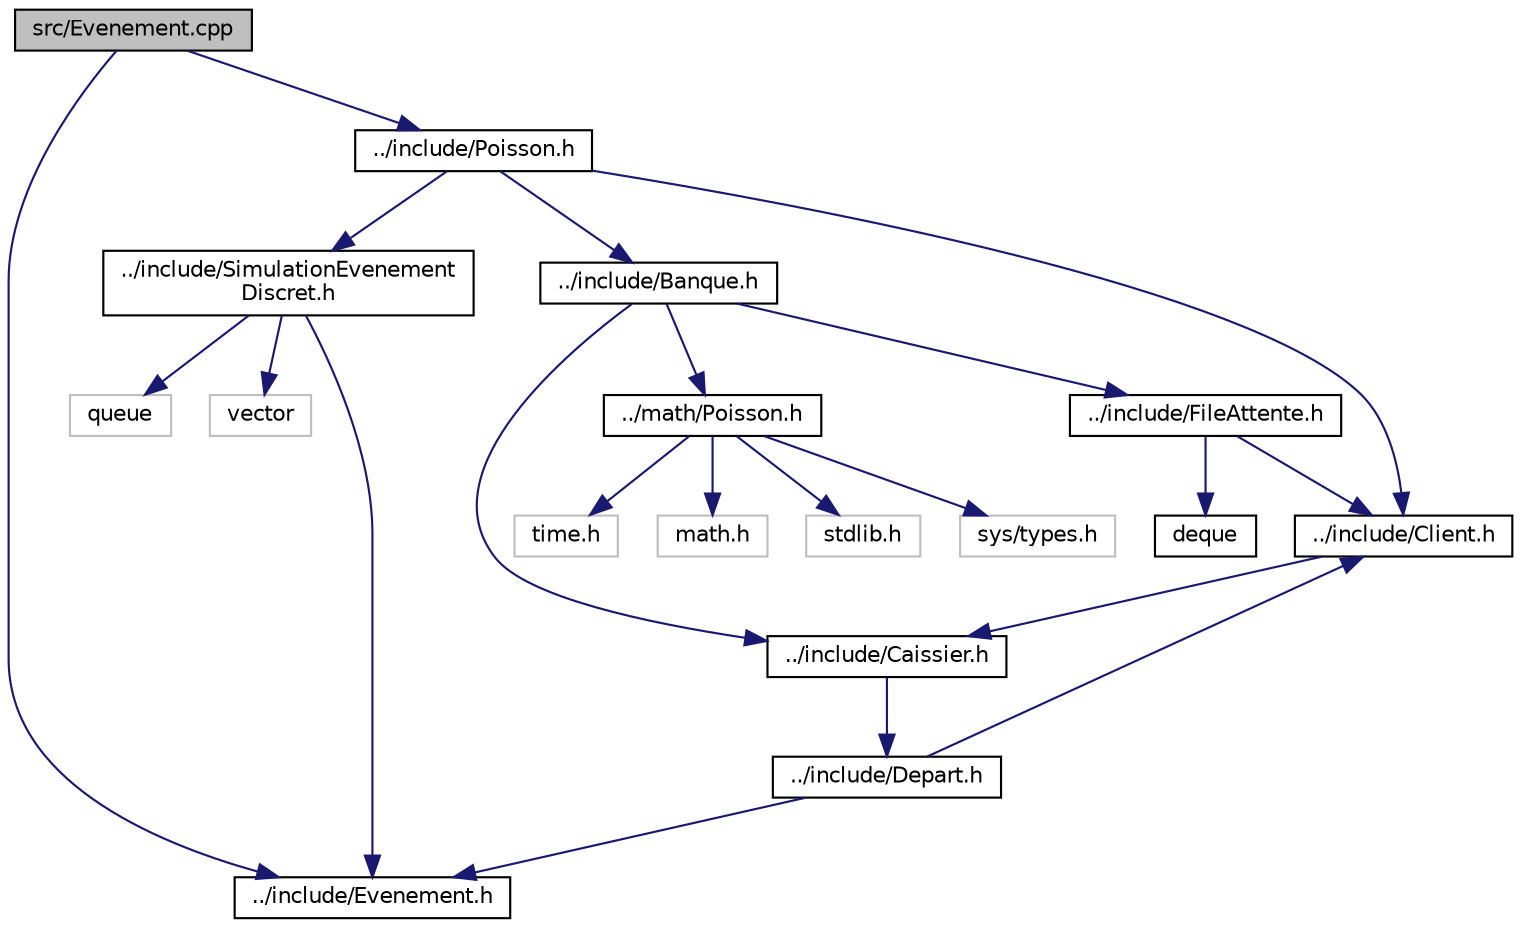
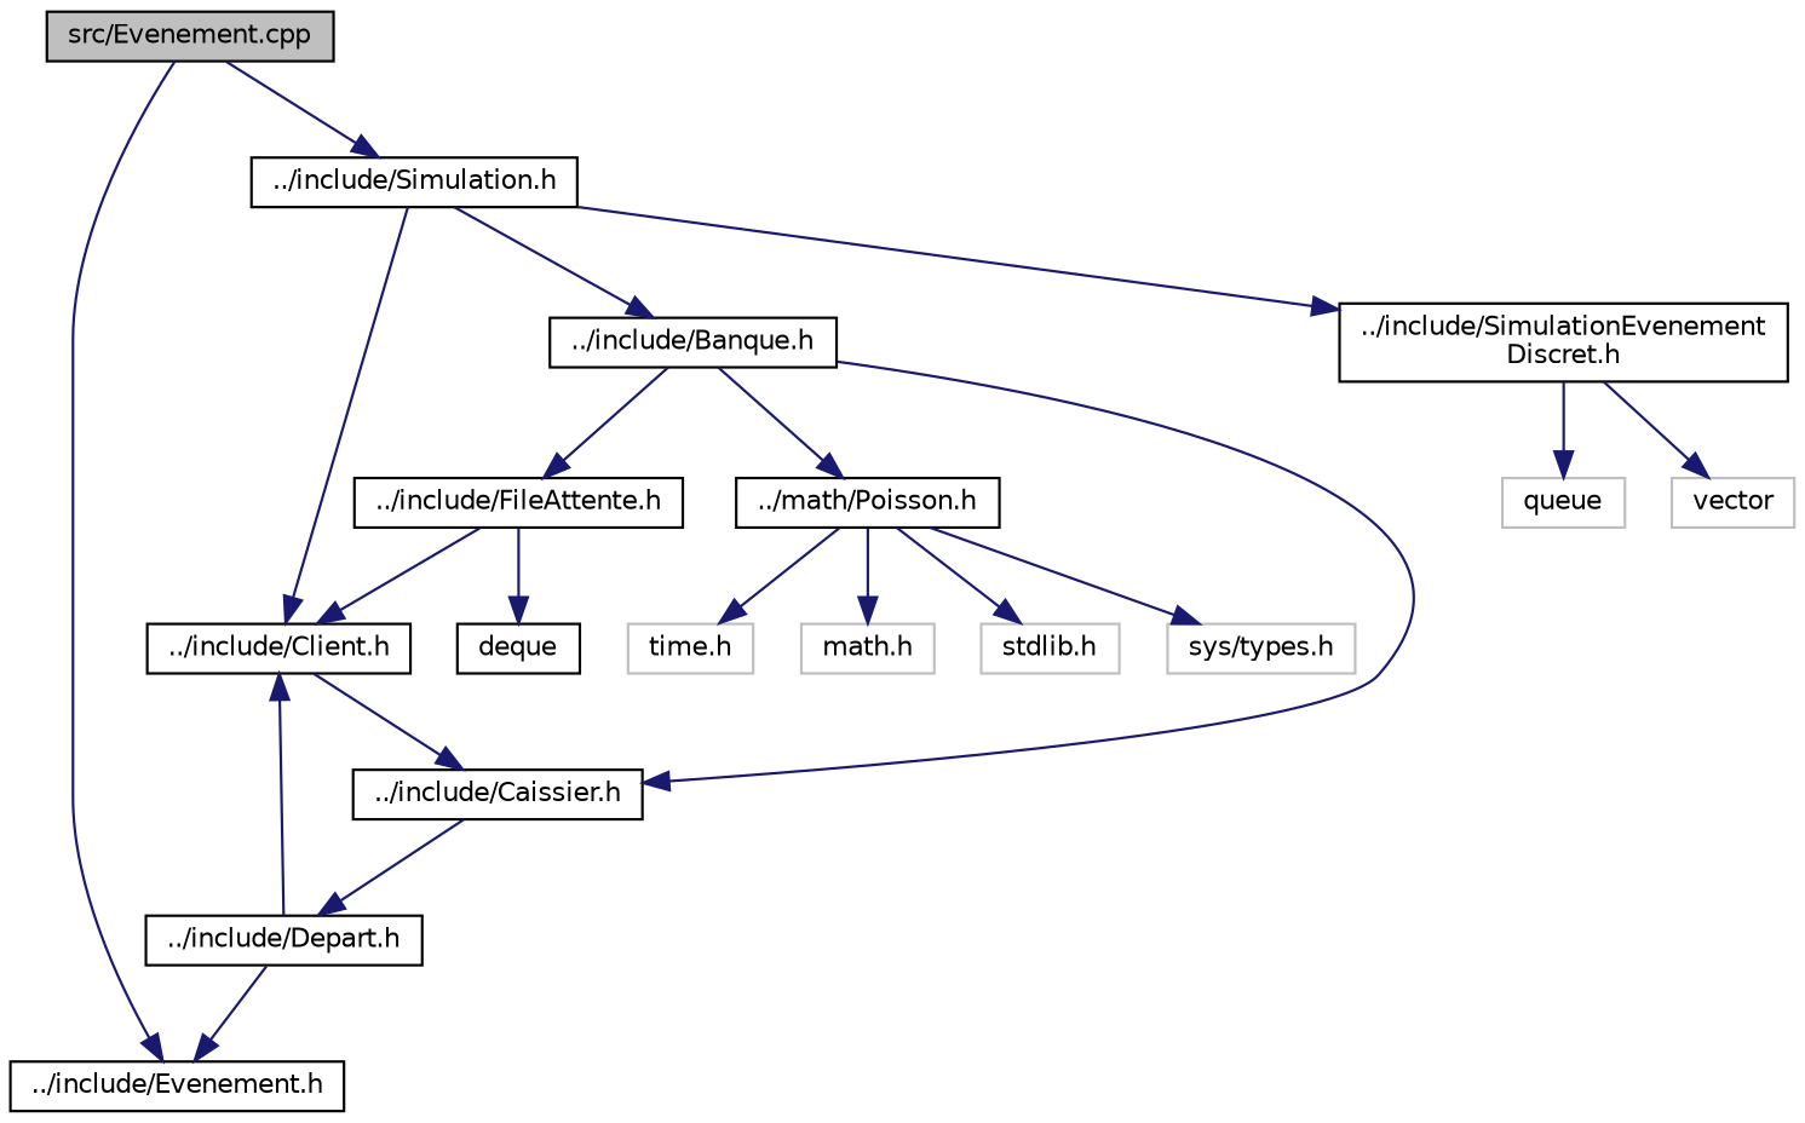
  digraph {
    node [color=black fillcolor=white fontname=Helvetica fontsize=10 shape=record style=filled]
    edge [color=midnightblue fontname=Helvetica fontsize=10 labelfontname=Helvetica labelfontsize=10 style=solid]
    n1 [fillcolor=grey75 fontcolor=black height=0.2 label="src/Evenement.cpp" width=0.4]
    n2 [height=0.2 label="../include/Evenement.h" width=0.4]
-   n3 [height=0.2 label="../include/Poisson.h" width=0.4]
+   n3 [height=0.2 label="../include/Simulation.h" width=0.4]
    n4 [height=0.2 label="../include/Client.h" width=0.4]
    n5 [height=0.2 label="../include/Banque.h" width=0.4]
    n6 [height=0.2 label="../include/SimulationEvenement\lDiscret.h" width=0.4]
    n7 [height=0.2 label="../include/Caissier.h" width=0.4]
    n8 [height=0.2 label="../include/FileAttente.h" width=0.4]
    n9 [height=0.2 label="../math/Poisson.h" width=0.4]
    n10 [color=grey75 height=0.2 label=queue width=0.4]
    n11 [color=grey75 height=0.2 label=vector width=0.4]
    n12 [height=0.2 label="../include/Depart.h" width=0.4]
    n13 [height=0.2 label=deque width=0.4]
    n14 [color=grey75 height=0.2 label="math.h" width=0.4]
    n15 [color=grey75 height=0.2 label="stdlib.h" width=0.4]
    n16 [color=grey75 height=0.2 label="sys/types.h" width=0.4]
    n17 [color=grey75 height=0.2 label="time.h" width=0.4]
    n1 -> n2
    n1 -> n3
    n3 -> n4
    n3 -> n5
    n3 -> n6
    n4 -> n7
    n5 -> n7
    n5 -> n8
    n5 -> n9
-   n6 -> n2
    n6 -> n10
    n6 -> n11
    n7 -> n12
    n8 -> n4
    n8 -> n13
    n9 -> n14
    n9 -> n15
    n9 -> n16
    n9 -> n17
    n12 -> n2
    n12 -> n4
  }
